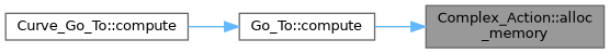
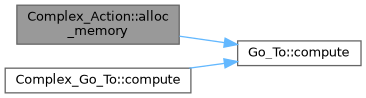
  digraph {
    rankdir=RL
    node [color=grey40 fillcolor=white fontname=Helvetica fontsize=10 shape=box style=filled]
    edge [color=steelblue1 dir=back fontname=Helvetica fontsize=10 labelfontname=Helvetica labelfontsize=10 style=solid]
    n1 [color=gray40 fillcolor=grey60 fontcolor=black height=0.2 label="Complex_Action::alloc\l_memory" width=0.4]
    n2 [height=0.2 label="Go_To::compute" width=0.4]
-   n3 [height=0.2 label="Curve_Go_To::compute" width=0.4]
-   n1 -> n2
+   n3 [height=0.2 label="Complex_Go_To::compute" width=0.4]
+   n2 -> n1
    n2 -> n3
  }
